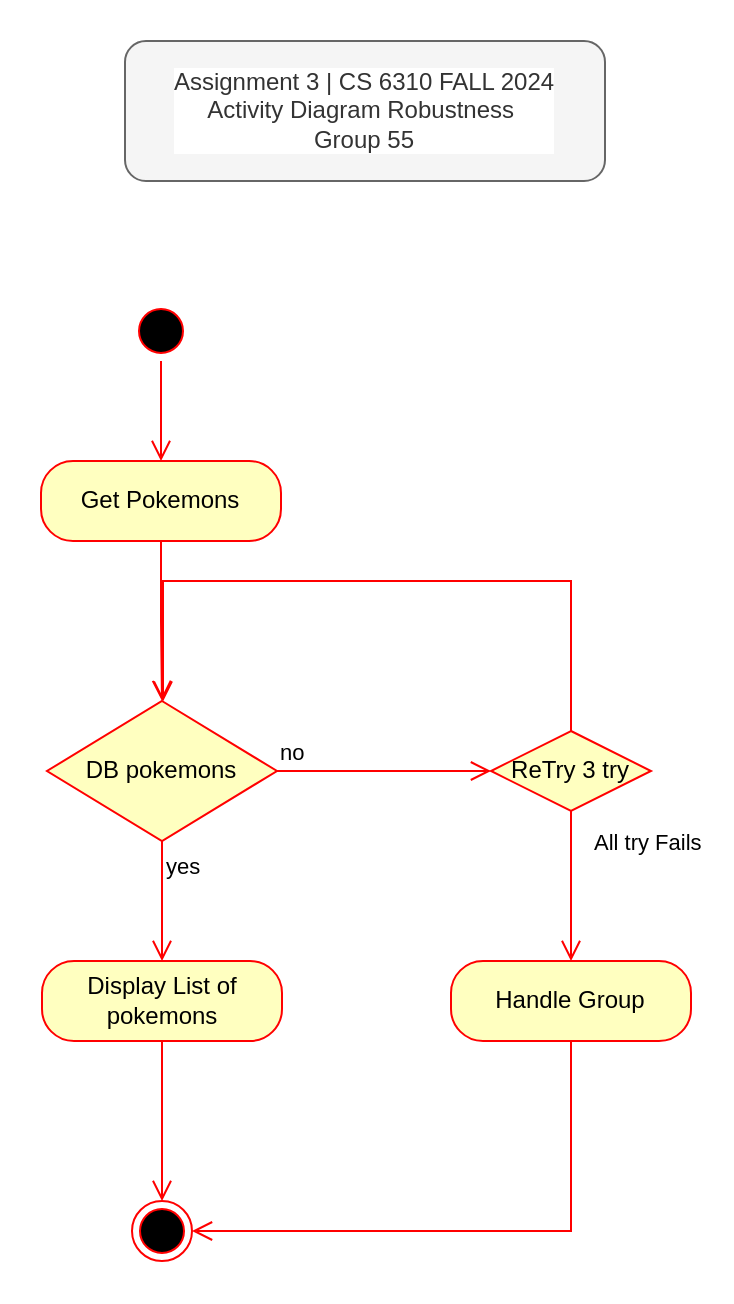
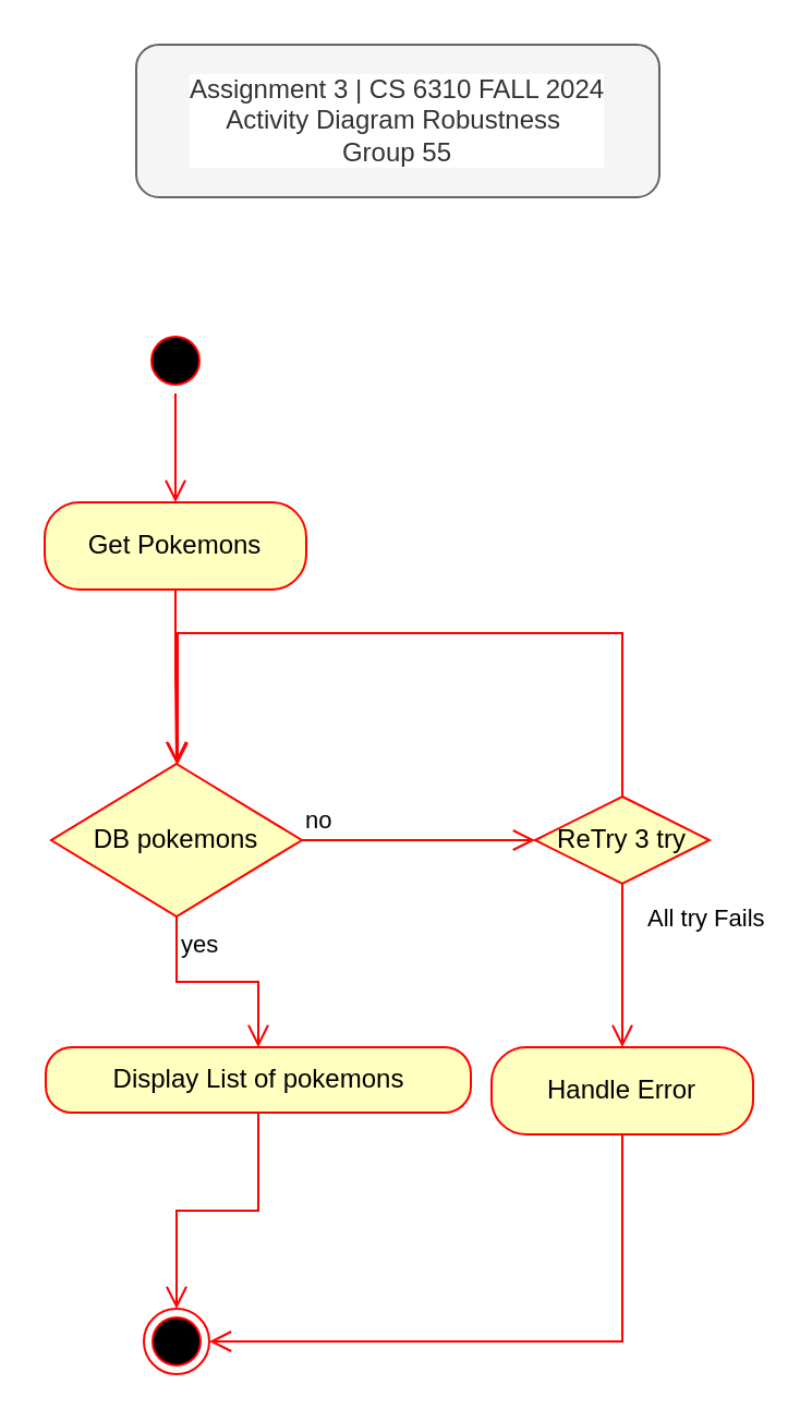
  <mxCell id="0" />
  <mxCell id="1" parent="0" />
  <mxCell id="2" value="Assignment 3 | CS 6310 FALL 2024&lt;div&gt;Activity Diagram Robustness&amp;nbsp;&lt;/div&gt;&lt;div&gt;Group 55&lt;/div&gt;" style="rounded=1;whiteSpace=wrap;html=1;fillColor=#f5f5f5;fontColor=#333333;strokeColor=#666666;labelBackgroundColor=default;" vertex="1" parent="1"><mxGeometry x="62" y="20" width="240" height="70" as="geometry" /></mxCell>
  <mxCell id="3" value="" style="ellipse;html=1;shape=startState;fillColor=#000000;strokeColor=#ff0000;" vertex="1" parent="1"><mxGeometry x="65" y="150" width="30" height="30" as="geometry" /></mxCell>
  <mxCell id="4" value="" style="edgeStyle=orthogonalEdgeStyle;html=1;verticalAlign=bottom;endArrow=open;endSize=8;strokeColor=#ff0000;rounded=0;" edge="1" source="3" parent="1" target="5"><mxGeometry relative="1" as="geometry"><mxPoint x="80" y="240" as="targetPoint" /></mxGeometry></mxCell>
  <mxCell id="5" value="Get Pokemons" style="rounded=1;whiteSpace=wrap;html=1;arcSize=40;fontColor=#000000;fillColor=#ffffc0;strokeColor=#ff0000;" vertex="1" parent="1"><mxGeometry x="20" y="230" width="120" height="40" as="geometry" /></mxCell>
  <mxCell id="6" value="" style="edgeStyle=orthogonalEdgeStyle;html=1;verticalAlign=bottom;endArrow=open;endSize=8;strokeColor=#ff0000;rounded=0;" edge="1" source="5" parent="1" target="7"><mxGeometry relative="1" as="geometry"><mxPoint x="80" y="330" as="targetPoint" /></mxGeometry></mxCell>
  <mxCell id="7" value="DB pokemons" style="rhombus;whiteSpace=wrap;html=1;fontColor=#000000;fillColor=#ffffc0;strokeColor=#ff0000;" vertex="1" parent="1"><mxGeometry x="23" y="350" width="115" height="70" as="geometry" /></mxCell>
  <mxCell id="8" value="no" style="edgeStyle=orthogonalEdgeStyle;html=1;align=left;verticalAlign=bottom;endArrow=open;endSize=8;strokeColor=#ff0000;rounded=0;" edge="1" source="7" parent="1" target="13"><mxGeometry x="-1" relative="1" as="geometry"><mxPoint x="225" y="385" as="targetPoint" /></mxGeometry></mxCell>
  <mxCell id="9" value="yes" style="edgeStyle=orthogonalEdgeStyle;html=1;align=left;verticalAlign=top;endArrow=open;endSize=8;strokeColor=#ff0000;rounded=0;" edge="1" source="7" parent="1" target="10"><mxGeometry x="-1" relative="1" as="geometry"><mxPoint x="85" y="440" as="targetPoint" /></mxGeometry></mxCell>
- <mxCell id="10" value="Display List of pokemons" style="rounded=1;whiteSpace=wrap;html=1;arcSize=40;fontColor=#000000;fillColor=#ffffc0;strokeColor=#ff0000;" vertex="1" parent="1"><mxGeometry x="20.5" y="480" width="120" height="40" as="geometry" /></mxCell>
+ <mxCell id="10" value="Display List of pokemons" style="rounded=1;whiteSpace=wrap;html=1;arcSize=40;fontColor=#000000;fillColor=#ffffc0;strokeColor=#ff0000;" vertex="1" parent="1"><mxGeometry x="20.5" y="480" width="195" height="30" as="geometry" /></mxCell>
  <mxCell id="11" value="" style="edgeStyle=orthogonalEdgeStyle;html=1;verticalAlign=bottom;endArrow=open;endSize=8;strokeColor=#ff0000;rounded=0;" edge="1" source="10" parent="1" target="16"><mxGeometry relative="1" as="geometry"><mxPoint x="81" y="580" as="targetPoint" /></mxGeometry></mxCell>
  <mxCell id="12" value="" style="edgeStyle=orthogonalEdgeStyle;html=1;verticalAlign=bottom;endArrow=open;endSize=8;strokeColor=#ff0000;rounded=0;" edge="1" source="13" parent="1" target="7"><mxGeometry relative="1" as="geometry"><mxPoint x="265" y="260" as="targetPoint" /><mxPoint x="285" y="365" as="sourcePoint" /><Array as="points"><mxPoint x="285" y="290" /><mxPoint x="81" y="290" /></Array></mxGeometry></mxCell>
  <mxCell id="13" value="ReTry 3 try" style="rhombus;whiteSpace=wrap;html=1;fontColor=#000000;fillColor=#ffffc0;strokeColor=#ff0000;" vertex="1" parent="1"><mxGeometry x="245" y="365" width="80" height="40" as="geometry" /></mxCell>
  <mxCell id="14" value="All try Fails" style="edgeStyle=orthogonalEdgeStyle;html=1;align=left;verticalAlign=bottom;endArrow=open;endSize=8;strokeColor=#ff0000;rounded=0;" edge="1" source="13" parent="1" target="15"><mxGeometry x="-0.341" y="10" relative="1" as="geometry"><mxPoint x="285" y="450" as="targetPoint" /><mxPoint as="offset" /></mxGeometry></mxCell>
- <mxCell id="15" value="Handle Group" style="rounded=1;whiteSpace=wrap;html=1;arcSize=40;fontColor=#000000;fillColor=#ffffc0;strokeColor=#ff0000;" vertex="1" parent="1"><mxGeometry x="225" y="480" width="120" height="40" as="geometry" /></mxCell>
+ <mxCell id="15" value="Handle Error" style="rounded=1;whiteSpace=wrap;html=1;arcSize=40;fontColor=#000000;fillColor=#ffffc0;strokeColor=#ff0000;" vertex="1" parent="1"><mxGeometry x="225" y="480" width="120" height="40" as="geometry" /></mxCell>
  <mxCell id="16" value="" style="ellipse;html=1;shape=endState;fillColor=#000000;strokeColor=#ff0000;" vertex="1" parent="1"><mxGeometry x="65.5" y="600" width="30" height="30" as="geometry" /></mxCell>
  <mxCell id="17" value="" style="edgeStyle=orthogonalEdgeStyle;html=1;verticalAlign=bottom;endArrow=open;endSize=8;strokeColor=#ff0000;rounded=0;" edge="1" parent="1" source="15" target="16"><mxGeometry relative="1" as="geometry"><mxPoint x="245" y="630" as="targetPoint" /><mxPoint x="91" y="530" as="sourcePoint" /><Array as="points"><mxPoint x="285" y="615" /></Array></mxGeometry></mxCell>
